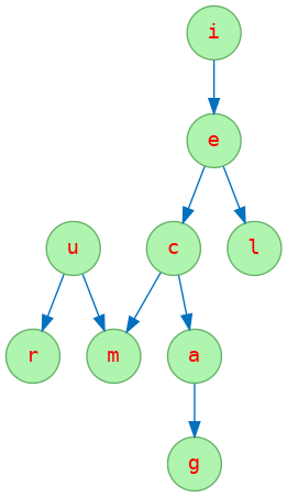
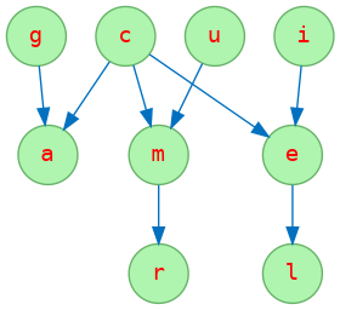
  digraph {
    fontname="DejaVu Sans Mono"
    node [color="#66B268" fillcolor="#AFF4AF" fontcolor=red fontname="DejaVu Sans Mono" shape=circle style=filled]
    edge [color="#0070BF" fontname="DejaVu Sans Mono"]
    n1 [label=a]
    n2 [label=g]
    n3 [label=c]
    n4 [label=m]
    n5 [label=e]
    n6 [label=r]
    n7 [label=l]
    n8 [label=u]
    n9 [label=i]
-   n1 -> n2
+   n2 -> n1
    n3 -> n1
    n3 -> n4
-   n5 -> n3
-   n8 -> n6
+   n3 -> n5
+   n4 -> n6
    n5 -> n7
    n8 -> n4
    n9 -> n5
  }
